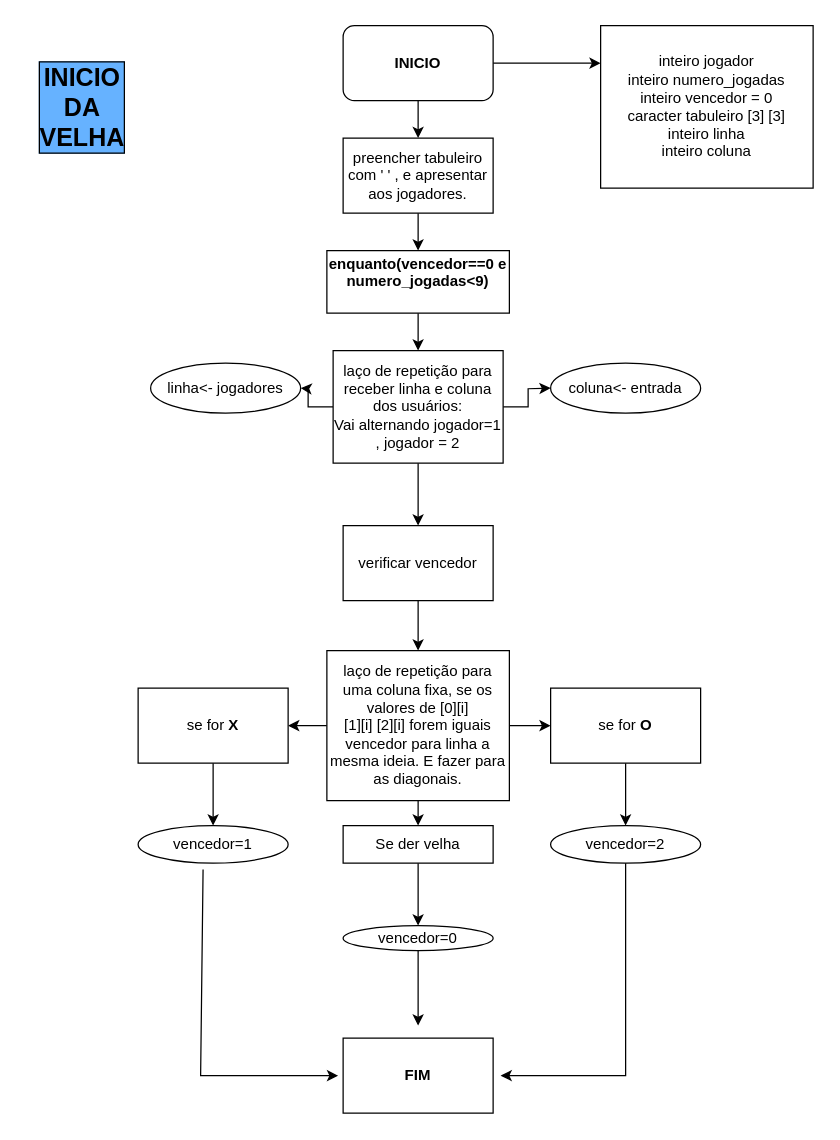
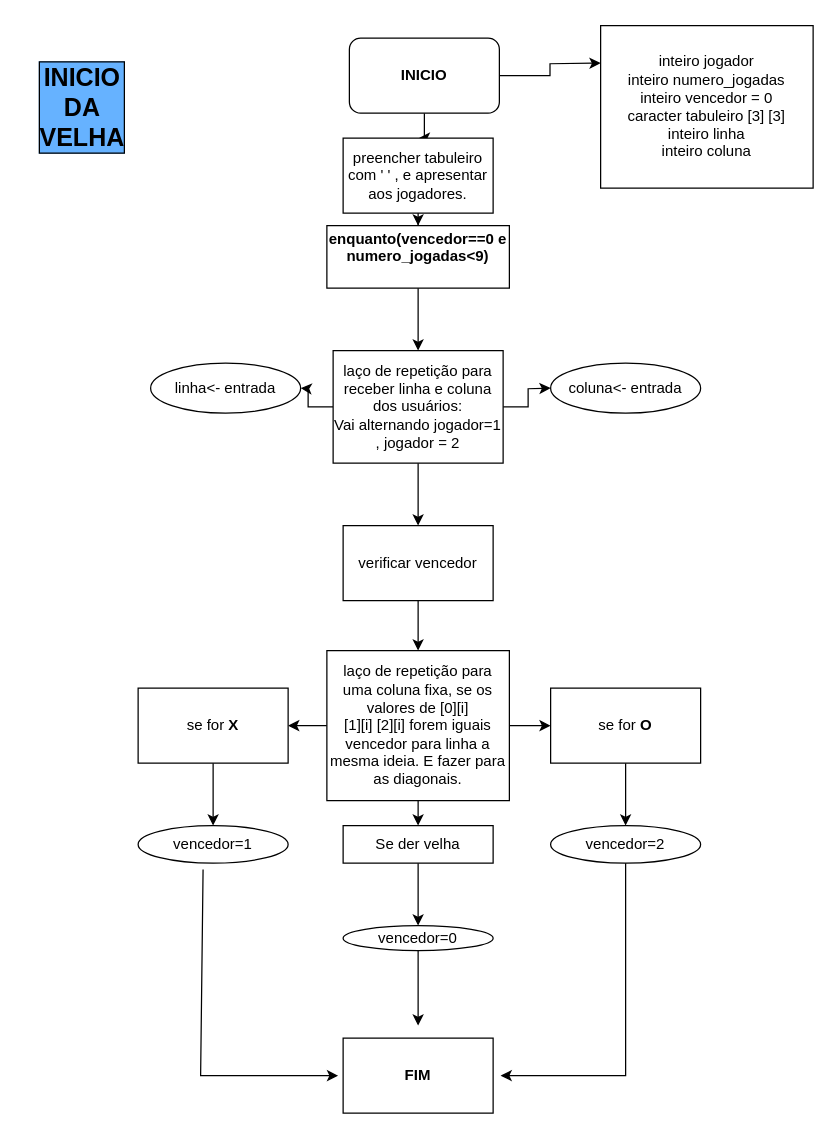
  <mxCell id="0" />
  <mxCell id="1" parent="0" />
  <mxCell id="2" style="edgeStyle=orthogonalEdgeStyle;rounded=0;orthogonalLoop=1;jettySize=auto;html=1;" edge="1" parent="1" source="4"><mxGeometry relative="1" as="geometry"><mxPoint x="480" y="50" as="targetPoint" /></mxGeometry></mxCell>
  <mxCell id="3" style="edgeStyle=orthogonalEdgeStyle;rounded=0;orthogonalLoop=1;jettySize=auto;html=1;" edge="1" parent="1" source="4"><mxGeometry relative="1" as="geometry"><mxPoint x="334" y="110" as="targetPoint" /></mxGeometry></mxCell>
- <mxCell id="4" value="&lt;b&gt;INICIO&lt;/b&gt;" style="rounded=1;whiteSpace=wrap;html=1;" vertex="1" parent="1"><mxGeometry x="274" width="120" height="60" as="geometry" y="20" /></mxCell>
+ <mxCell id="4" value="&lt;b&gt;INICIO&lt;/b&gt;" style="rounded=1;whiteSpace=wrap;html=1;" vertex="1" parent="1"><mxGeometry x="279" y="30" width="120" height="60" as="geometry" /></mxCell>
  <mxCell id="5" value="inteiro jogador&lt;div&gt;inteiro numero_jogadas&lt;/div&gt;&lt;div&gt;inteiro vencedor = 0&lt;/div&gt;&lt;div&gt;caracter tabuleiro [3] [3]&lt;/div&gt;&lt;div&gt;inteiro linha&lt;/div&gt;&lt;div&gt;inteiro coluna&lt;/div&gt;" style="rounded=0;whiteSpace=wrap;html=1;" vertex="1" parent="1"><mxGeometry x="480" width="170" height="130" as="geometry" y="20" /></mxCell>
  <mxCell id="6" style="edgeStyle=orthogonalEdgeStyle;rounded=0;orthogonalLoop=1;jettySize=auto;html=1;entryX=0.5;entryY=0;entryDx=0;entryDy=0;" edge="1" parent="1" source="7" target="9"><mxGeometry relative="1" as="geometry" /></mxCell>
  <mxCell id="7" value="preencher tabuleiro com ' ' , e apresentar aos jogadores." style="rounded=0;whiteSpace=wrap;html=1;" vertex="1" parent="1"><mxGeometry x="274" y="110" width="120" height="60" as="geometry" /></mxCell>
  <mxCell id="8" style="edgeStyle=orthogonalEdgeStyle;rounded=0;orthogonalLoop=1;jettySize=auto;html=1;" edge="1" parent="1" source="9"><mxGeometry relative="1" as="geometry"><mxPoint x="334" y="280" as="targetPoint" /></mxGeometry></mxCell>
- <mxCell id="9" value="&lt;b&gt;enquanto(vencedor==0 e numero_jogadas&amp;lt;9)&lt;/b&gt;&lt;div&gt;&lt;br&gt;&lt;/div&gt;" style="rounded=0;whiteSpace=wrap;html=1;" vertex="1" parent="1"><mxGeometry x="261" y="200" width="146" height="50" as="geometry" /></mxCell>
+ <mxCell id="9" value="&lt;b&gt;enquanto(vencedor==0 e numero_jogadas&amp;lt;9)&lt;/b&gt;&lt;div&gt;&lt;br&gt;&lt;/div&gt;" style="rounded=0;whiteSpace=wrap;html=1;" vertex="1" parent="1"><mxGeometry x="261" y="180" width="146" height="50" as="geometry" /></mxCell>
  <mxCell id="10" style="edgeStyle=orthogonalEdgeStyle;rounded=0;orthogonalLoop=1;jettySize=auto;html=1;" edge="1" parent="1" source="13"><mxGeometry relative="1" as="geometry"><mxPoint x="240" y="310" as="targetPoint" /></mxGeometry></mxCell>
  <mxCell id="11" style="edgeStyle=orthogonalEdgeStyle;rounded=0;orthogonalLoop=1;jettySize=auto;html=1;" edge="1" parent="1" source="13"><mxGeometry relative="1" as="geometry"><mxPoint x="440" y="310" as="targetPoint" /></mxGeometry></mxCell>
  <mxCell id="12" style="edgeStyle=orthogonalEdgeStyle;rounded=0;orthogonalLoop=1;jettySize=auto;html=1;" edge="1" parent="1" source="13"><mxGeometry relative="1" as="geometry"><mxPoint x="334" y="420" as="targetPoint" /></mxGeometry></mxCell>
  <mxCell id="13" value="laço de repetição para receber linha e coluna dos usuários:&lt;div&gt;Vai alternando jogador=1 , jogador = 2&lt;/div&gt;" style="rounded=0;whiteSpace=wrap;html=1;" vertex="1" parent="1"><mxGeometry x="266" y="280" width="136" height="90" as="geometry" /></mxCell>
- <mxCell id="14" value="linha&amp;lt;- jogadores" style="ellipse;whiteSpace=wrap;html=1;" vertex="1" parent="1"><mxGeometry x="120" y="290" width="120" height="40" as="geometry" /></mxCell>
+ <mxCell id="14" value="linha&amp;lt;- entrada" style="ellipse;whiteSpace=wrap;html=1;" vertex="1" parent="1"><mxGeometry x="120" y="290" width="120" height="40" as="geometry" /></mxCell>
  <mxCell id="15" value="coluna&amp;lt;- entrada" style="ellipse;whiteSpace=wrap;html=1;" vertex="1" parent="1"><mxGeometry x="440" y="290" width="120" height="40" as="geometry" /></mxCell>
  <mxCell id="16" style="edgeStyle=orthogonalEdgeStyle;rounded=0;orthogonalLoop=1;jettySize=auto;html=1;" edge="1" parent="1" source="17"><mxGeometry relative="1" as="geometry"><mxPoint x="334" y="520" as="targetPoint" /></mxGeometry></mxCell>
  <mxCell id="17" value="verificar vencedor" style="rounded=0;whiteSpace=wrap;html=1;" vertex="1" parent="1"><mxGeometry x="274" y="420" width="120" height="60" as="geometry" /></mxCell>
  <mxCell id="18" style="edgeStyle=orthogonalEdgeStyle;rounded=0;orthogonalLoop=1;jettySize=auto;html=1;" edge="1" parent="1" source="21"><mxGeometry relative="1" as="geometry"><mxPoint x="230" y="580" as="targetPoint" /></mxGeometry></mxCell>
  <mxCell id="19" style="edgeStyle=orthogonalEdgeStyle;rounded=0;orthogonalLoop=1;jettySize=auto;html=1;" edge="1" parent="1" source="21"><mxGeometry relative="1" as="geometry"><mxPoint x="440" y="580" as="targetPoint" /></mxGeometry></mxCell>
  <mxCell id="20" style="edgeStyle=orthogonalEdgeStyle;rounded=0;orthogonalLoop=1;jettySize=auto;html=1;" edge="1" parent="1" source="21"><mxGeometry relative="1" as="geometry"><mxPoint x="334" y="660" as="targetPoint" /></mxGeometry></mxCell>
  <mxCell id="21" value="laço de repetição para uma coluna fixa, se os valores de [0][i]&lt;div&gt;[1][i] [2][i] forem iguais vencedor para linha a mesma ideia. E fazer para as diagonais.&lt;/div&gt;" style="rounded=0;whiteSpace=wrap;html=1;" vertex="1" parent="1"><mxGeometry x="261" y="520" width="146" height="120" as="geometry" /></mxCell>
  <mxCell id="22" style="edgeStyle=orthogonalEdgeStyle;rounded=0;orthogonalLoop=1;jettySize=auto;html=1;" edge="1" parent="1" source="23"><mxGeometry relative="1" as="geometry"><mxPoint x="170" y="660" as="targetPoint" /></mxGeometry></mxCell>
  <mxCell id="23" value="se for &lt;b&gt;X&lt;/b&gt;" style="rounded=0;whiteSpace=wrap;html=1;" vertex="1" parent="1"><mxGeometry x="110" y="550" width="120" height="60" as="geometry" /></mxCell>
  <mxCell id="24" style="edgeStyle=orthogonalEdgeStyle;rounded=0;orthogonalLoop=1;jettySize=auto;html=1;" edge="1" parent="1" source="25"><mxGeometry relative="1" as="geometry"><mxPoint x="500" y="660" as="targetPoint" /></mxGeometry></mxCell>
  <mxCell id="25" value="se for &lt;b&gt;O&lt;/b&gt;" style="rounded=0;whiteSpace=wrap;html=1;" vertex="1" parent="1"><mxGeometry x="440" y="550" width="120" height="60" as="geometry" /></mxCell>
  <mxCell id="26" value="vencedor=1" style="ellipse;whiteSpace=wrap;html=1;" vertex="1" parent="1"><mxGeometry x="110" y="660" width="120" height="30" as="geometry" /></mxCell>
  <mxCell id="27" value="vencedor=2" style="ellipse;whiteSpace=wrap;html=1;" vertex="1" parent="1"><mxGeometry x="440" y="660" width="120" height="30" as="geometry" /></mxCell>
  <mxCell id="28" style="edgeStyle=orthogonalEdgeStyle;rounded=0;orthogonalLoop=1;jettySize=auto;html=1;" edge="1" parent="1" source="29"><mxGeometry relative="1" as="geometry"><mxPoint x="334" y="740" as="targetPoint" /></mxGeometry></mxCell>
  <mxCell id="29" value="Se der velha" style="rounded=0;whiteSpace=wrap;html=1;" vertex="1" parent="1"><mxGeometry x="274" y="660" width="120" height="30" as="geometry" /></mxCell>
  <mxCell id="30" style="edgeStyle=orthogonalEdgeStyle;rounded=0;orthogonalLoop=1;jettySize=auto;html=1;" edge="1" parent="1" source="31"><mxGeometry relative="1" as="geometry"><mxPoint x="334" y="820" as="targetPoint" /></mxGeometry></mxCell>
  <mxCell id="31" value="vencedor=0" style="ellipse;whiteSpace=wrap;html=1;" vertex="1" parent="1"><mxGeometry x="274" y="740" width="120" height="20" as="geometry" /></mxCell>
  <mxCell id="32" value="" style="endArrow=classic;html=1;rounded=0;exitX=0.433;exitY=1.167;exitDx=0;exitDy=0;exitPerimeter=0;" edge="1" parent="1" source="26"><mxGeometry width="50" height="50" relative="1" as="geometry"><mxPoint x="310" y="680" as="sourcePoint" /><mxPoint x="270" y="860" as="targetPoint" /><Array as="points"><mxPoint x="160" y="860" /></Array></mxGeometry></mxCell>
  <mxCell id="33" value="" style="endArrow=classic;html=1;rounded=0;exitX=0.5;exitY=1;exitDx=0;exitDy=0;" edge="1" parent="1" source="27"><mxGeometry width="50" height="50" relative="1" as="geometry"><mxPoint x="310" y="680" as="sourcePoint" /><mxPoint x="400" y="860" as="targetPoint" /><Array as="points"><mxPoint x="500" y="860" /></Array></mxGeometry></mxCell>
  <mxCell id="34" value="&lt;b&gt;FIM&lt;/b&gt;" style="rounded=0;whiteSpace=wrap;html=1;" vertex="1" parent="1"><mxGeometry x="274" y="830" width="120" height="60" as="geometry" /></mxCell>
  <mxCell id="35" value="&lt;b&gt;&lt;font style=&quot;font-size: 20px;&quot;&gt;INICIO&lt;/font&gt;&lt;/b&gt;&lt;div&gt;&lt;b&gt;&lt;font style=&quot;font-size: 20px;&quot;&gt;DA&lt;/font&gt;&lt;/b&gt;&lt;/div&gt;&lt;div&gt;&lt;b&gt;&lt;font style=&quot;font-size: 20px;&quot;&gt;VELHA&lt;/font&gt;&lt;/b&gt;&lt;/div&gt;" style="text;html=1;align=center;verticalAlign=middle;resizable=0;points=[];autosize=1;strokeColor=none;fillColor=none;labelBorderColor=default;labelBackgroundColor=#66B2FF;" vertex="1" parent="1"><mxGeometry x="20" y="40" width="90" height="90" as="geometry" /></mxCell>
